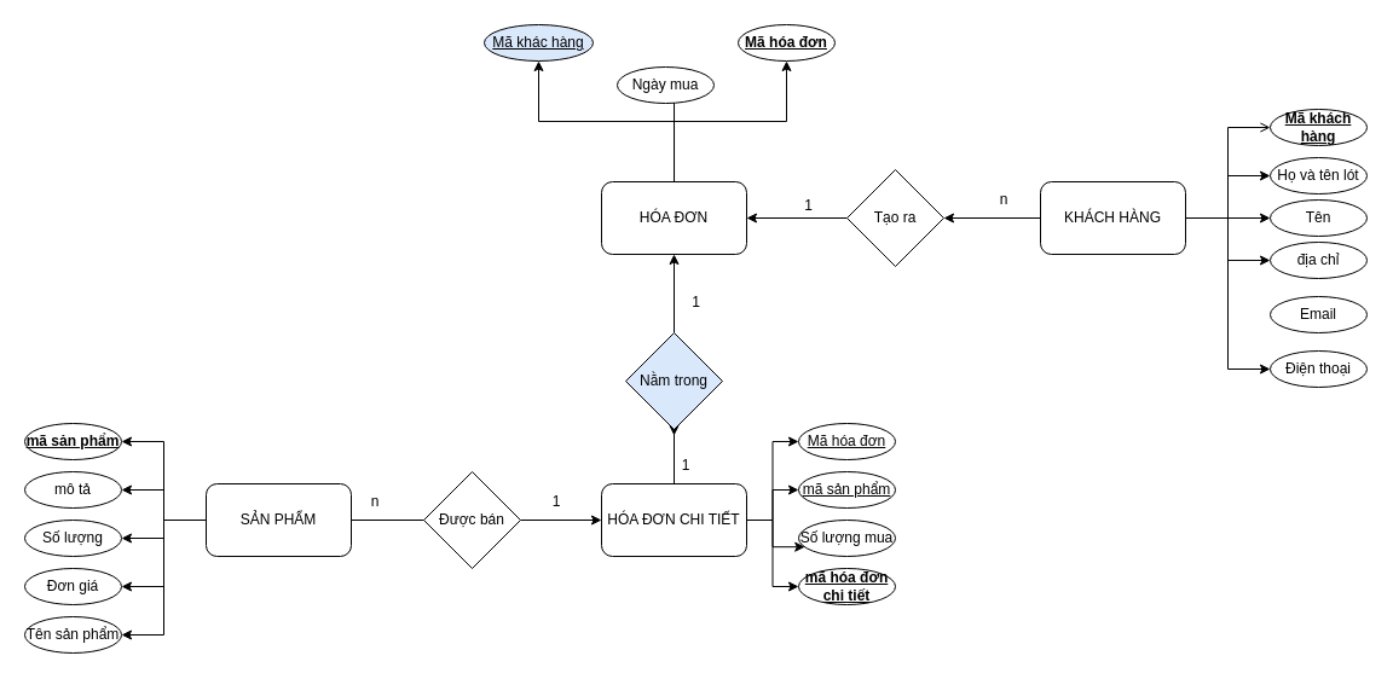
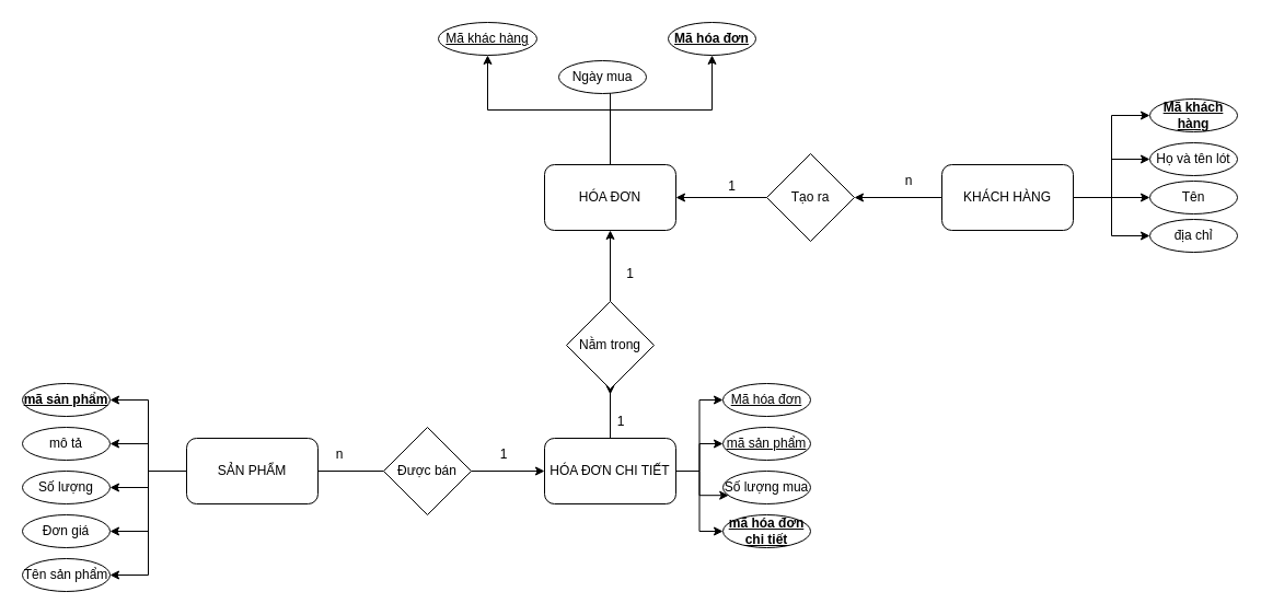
  <mxCell id="0" />
  <mxCell id="1" parent="0" />
  <mxCell id="2" style="edgeStyle=orthogonalEdgeStyle;rounded=0;orthogonalLoop=1;jettySize=auto;html=1;exitX=0;exitY=0.5;exitDx=0;exitDy=0;entryX=1;entryY=0.5;entryDx=0;entryDy=0;" edge="1" parent="1" source="8" target="26"><mxGeometry relative="1" as="geometry" /></mxCell>
  <mxCell id="3" style="edgeStyle=orthogonalEdgeStyle;rounded=0;orthogonalLoop=1;jettySize=auto;html=1;exitX=1;exitY=0.5;exitDx=0;exitDy=0;entryX=0;entryY=0.5;entryDx=0;entryDy=0;" edge="1" parent="1" source="8" target="34"><mxGeometry relative="1" as="geometry"><mxPoint x="1070" as="targetPoint" y="180" /></mxGeometry></mxCell>
  <mxCell id="4" style="edgeStyle=orthogonalEdgeStyle;rounded=0;orthogonalLoop=1;jettySize=auto;html=1;exitX=1;exitY=0.5;exitDx=0;exitDy=0;entryX=0;entryY=0.5;entryDx=0;entryDy=0;" edge="1" parent="1" source="8" target="33"><mxGeometry relative="1" as="geometry" /></mxCell>
- <mxCell id="5" style="edgeStyle=orthogonalEdgeStyle;rounded=0;orthogonalLoop=1;jettySize=auto;html=1;exitX=1;exitY=0.5;exitDx=0;exitDy=0;entryX=0;entryY=0.5;entryDx=0;entryDy=0;endArrow=open;" edge="1" parent="1" source="8" target="32"><mxGeometry relative="1" as="geometry" /></mxCell>
+ <mxCell id="5" style="edgeStyle=orthogonalEdgeStyle;rounded=0;orthogonalLoop=1;jettySize=auto;html=1;exitX=1;exitY=0.5;exitDx=0;exitDy=0;entryX=0;entryY=0.5;entryDx=0;entryDy=0;" edge="1" parent="1" source="8" target="32"><mxGeometry relative="1" as="geometry" /></mxCell>
  <mxCell id="6" style="edgeStyle=orthogonalEdgeStyle;rounded=0;orthogonalLoop=1;jettySize=auto;html=1;exitX=1;exitY=0.5;exitDx=0;exitDy=0;entryX=0;entryY=0.5;entryDx=0;entryDy=0;" edge="1" parent="1" source="8" target="35"><mxGeometry relative="1" as="geometry" /></mxCell>
- <mxCell id="7" style="edgeStyle=orthogonalEdgeStyle;rounded=0;orthogonalLoop=1;jettySize=auto;html=1;exitX=1;exitY=0.5;exitDx=0;exitDy=0;entryX=0;entryY=0.5;entryDx=0;entryDy=0;" edge="1" parent="1" source="8" target="37"><mxGeometry relative="1" as="geometry" /></mxCell>
  <mxCell id="8" value="KHÁCH HÀNG" style="rounded=1;whiteSpace=wrap;html=1;" parent="1" vertex="1"><mxGeometry x="860" y="150" width="120" height="60" as="geometry" /></mxCell>
  <mxCell id="9" style="edgeStyle=orthogonalEdgeStyle;rounded=0;orthogonalLoop=1;jettySize=auto;html=1;exitX=0;exitY=0.5;exitDx=0;exitDy=0;entryX=1;entryY=0.5;entryDx=0;entryDy=0;" parent="1" source="14" target="44" edge="1"><mxGeometry relative="1" as="geometry" /></mxCell>
  <mxCell id="10" style="edgeStyle=orthogonalEdgeStyle;rounded=0;orthogonalLoop=1;jettySize=auto;html=1;exitX=0;exitY=0.5;exitDx=0;exitDy=0;entryX=1;entryY=0.5;entryDx=0;entryDy=0;" parent="1" source="14" target="43" edge="1"><mxGeometry relative="1" as="geometry" /></mxCell>
  <mxCell id="11" style="edgeStyle=orthogonalEdgeStyle;rounded=0;orthogonalLoop=1;jettySize=auto;html=1;exitX=0;exitY=0.5;exitDx=0;exitDy=0;entryX=1;entryY=0.5;entryDx=0;entryDy=0;" parent="1" source="14" target="42" edge="1"><mxGeometry relative="1" as="geometry" /></mxCell>
  <mxCell id="12" style="edgeStyle=orthogonalEdgeStyle;rounded=0;orthogonalLoop=1;jettySize=auto;html=1;exitX=0;exitY=0.5;exitDx=0;exitDy=0;entryX=1;entryY=0.5;entryDx=0;entryDy=0;" parent="1" source="14" target="45" edge="1"><mxGeometry relative="1" as="geometry" /></mxCell>
  <mxCell id="13" style="edgeStyle=orthogonalEdgeStyle;rounded=0;orthogonalLoop=1;jettySize=auto;html=1;exitX=0;exitY=0.5;exitDx=0;exitDy=0;entryX=1;entryY=0.5;entryDx=0;entryDy=0;" parent="1" source="14" target="46" edge="1"><mxGeometry relative="1" as="geometry" /></mxCell>
  <mxCell id="14" value="SẢN PHẨM" style="rounded=1;whiteSpace=wrap;html=1;" parent="1" vertex="1"><mxGeometry x="170" y="400" width="120" height="60" as="geometry" /></mxCell>
  <mxCell id="15" style="edgeStyle=orthogonalEdgeStyle;rounded=0;orthogonalLoop=1;jettySize=auto;html=1;entryX=0.588;entryY=0.667;entryDx=0;entryDy=0;entryPerimeter=0;" edge="1" parent="1" source="18" target="40"><mxGeometry relative="1" as="geometry" /></mxCell>
  <mxCell id="16" style="edgeStyle=orthogonalEdgeStyle;rounded=0;orthogonalLoop=1;jettySize=auto;html=1;exitX=0.5;exitY=0;exitDx=0;exitDy=0;entryX=0.5;entryY=1;entryDx=0;entryDy=0;" edge="1" parent="1" source="18" target="39"><mxGeometry relative="1" as="geometry"><Array as="points"><mxPoint x="557" y="100" /><mxPoint x="650" y="100" /></Array></mxGeometry></mxCell>
  <mxCell id="17" style="edgeStyle=orthogonalEdgeStyle;rounded=0;orthogonalLoop=1;jettySize=auto;html=1;exitX=0.5;exitY=0;exitDx=0;exitDy=0;" edge="1" parent="1" source="18" target="41"><mxGeometry relative="1" as="geometry" /></mxCell>
  <mxCell id="18" value="HÓA ĐƠN" style="rounded=1;whiteSpace=wrap;html=1;" parent="1" vertex="1"><mxGeometry x="497" y="150" width="120" height="60" as="geometry" /></mxCell>
  <mxCell id="19" style="edgeStyle=orthogonalEdgeStyle;rounded=0;orthogonalLoop=1;jettySize=auto;html=1;exitX=1;exitY=0.5;exitDx=0;exitDy=0;entryX=0.065;entryY=0.74;entryDx=0;entryDy=0;entryPerimeter=0;" parent="1" source="24" target="49" edge="1"><mxGeometry relative="1" as="geometry" /></mxCell>
  <mxCell id="20" style="edgeStyle=orthogonalEdgeStyle;rounded=0;orthogonalLoop=1;jettySize=auto;html=1;exitX=1;exitY=0.5;exitDx=0;exitDy=0;entryX=0;entryY=0.5;entryDx=0;entryDy=0;" parent="1" source="24" target="48" edge="1"><mxGeometry relative="1" as="geometry" /></mxCell>
  <mxCell id="21" style="edgeStyle=orthogonalEdgeStyle;rounded=0;orthogonalLoop=1;jettySize=auto;html=1;exitX=1;exitY=0.5;exitDx=0;exitDy=0;entryX=0;entryY=0.5;entryDx=0;entryDy=0;" parent="1" source="24" target="47" edge="1"><mxGeometry relative="1" as="geometry" /></mxCell>
  <mxCell id="22" style="edgeStyle=orthogonalEdgeStyle;rounded=0;orthogonalLoop=1;jettySize=auto;html=1;exitX=1;exitY=0.5;exitDx=0;exitDy=0;entryX=0;entryY=0.5;entryDx=0;entryDy=0;" parent="1" source="24" target="50" edge="1"><mxGeometry relative="1" as="geometry" /></mxCell>
  <mxCell id="23" style="edgeStyle=orthogonalEdgeStyle;rounded=0;orthogonalLoop=1;jettySize=auto;html=1;exitX=0.5;exitY=0;exitDx=0;exitDy=0;" edge="1" parent="1" source="24"><mxGeometry relative="1" as="geometry"><mxPoint x="557" y="360" as="targetPoint" /><Array as="points"><mxPoint x="557" y="350" /><mxPoint x="557" y="350" /></Array></mxGeometry></mxCell>
  <mxCell id="24" value="HÓA ĐƠN CHI TIẾT" style="rounded=1;whiteSpace=wrap;html=1;" parent="1" vertex="1"><mxGeometry x="497" y="400" width="120" height="60" as="geometry" /></mxCell>
  <mxCell id="25" style="edgeStyle=orthogonalEdgeStyle;rounded=0;orthogonalLoop=1;jettySize=auto;html=1;exitX=0;exitY=0.5;exitDx=0;exitDy=0;entryX=1;entryY=0.5;entryDx=0;entryDy=0;" edge="1" parent="1" source="26" target="18"><mxGeometry relative="1" as="geometry" /></mxCell>
  <mxCell id="26" value="Tạo ra" style="rhombus;whiteSpace=wrap;html=1;" parent="1" vertex="1"><mxGeometry x="700" y="140" width="80" height="80" as="geometry" /></mxCell>
  <mxCell id="27" style="edgeStyle=orthogonalEdgeStyle;rounded=0;orthogonalLoop=1;jettySize=auto;html=1;exitX=0.5;exitY=0;exitDx=0;exitDy=0;entryX=0.5;entryY=1;entryDx=0;entryDy=0;" edge="1" parent="1" source="28" target="18"><mxGeometry relative="1" as="geometry" /></mxCell>
- <mxCell id="28" value="Nằm trong" style="rhombus;whiteSpace=wrap;html=1;fillColor=#dae8fc;" parent="1" vertex="1"><mxGeometry x="517" y="275" width="80" height="80" as="geometry" /></mxCell>
+ <mxCell id="28" value="Nằm trong" style="rhombus;whiteSpace=wrap;html=1;" parent="1" vertex="1"><mxGeometry x="517" y="275" width="80" height="80" as="geometry" /></mxCell>
  <mxCell id="29" value="" style="edgeStyle=orthogonalEdgeStyle;rounded=0;orthogonalLoop=1;jettySize=auto;html=1;exitX=1;exitY=0.5;exitDx=0;exitDy=0;endArrow=none;" parent="1" source="14" target="31" edge="1"><mxGeometry relative="1" as="geometry"><mxPoint x="30" y="430" as="sourcePoint" /><mxPoint x="190" y="430" as="targetPoint" /></mxGeometry></mxCell>
  <mxCell id="30" style="edgeStyle=orthogonalEdgeStyle;rounded=0;orthogonalLoop=1;jettySize=auto;html=1;exitX=1;exitY=0.5;exitDx=0;exitDy=0;entryX=0;entryY=0.5;entryDx=0;entryDy=0;" edge="1" parent="1" source="31" target="24"><mxGeometry relative="1" as="geometry"><mxPoint x="440" y="430" as="targetPoint" /></mxGeometry></mxCell>
  <mxCell id="31" value="Được bán" style="rhombus;whiteSpace=wrap;html=1;" parent="1" vertex="1"><mxGeometry x="350" y="390" width="80" height="80" as="geometry" /></mxCell>
  <mxCell id="32" value="&lt;b&gt;&lt;u&gt;Mã khách hàng&lt;/u&gt;&lt;/b&gt;" style="ellipse;whiteSpace=wrap;html=1;" parent="1" vertex="1"><mxGeometry x="1050" y="90" width="80" height="30" as="geometry" /></mxCell>
  <mxCell id="33" value="Họ và tên lót" style="ellipse;whiteSpace=wrap;html=1;" parent="1" vertex="1"><mxGeometry x="1050" y="130" width="80" height="30" as="geometry" /></mxCell>
  <mxCell id="34" value="Tên" style="ellipse;whiteSpace=wrap;html=1;" parent="1" vertex="1"><mxGeometry x="1050" y="165" width="80" height="30" as="geometry" /></mxCell>
  <mxCell id="35" value="địa chỉ" style="ellipse;whiteSpace=wrap;html=1;" parent="1" vertex="1"><mxGeometry x="1050" y="200" width="80" height="30" as="geometry" /></mxCell>
- <mxCell id="36" value="Email" style="ellipse;whiteSpace=wrap;html=1;" parent="1" vertex="1"><mxGeometry x="1050" y="245" width="80" height="30" as="geometry" /></mxCell>
- <mxCell id="37" value="Điện thoại" style="ellipse;whiteSpace=wrap;html=1;" parent="1" vertex="1"><mxGeometry x="1050" y="290" width="80" height="30" as="geometry" /></mxCell>
  <mxCell id="38" style="edgeStyle=orthogonalEdgeStyle;rounded=0;orthogonalLoop=1;jettySize=auto;html=1;exitX=0.5;exitY=1;exitDx=0;exitDy=0;" parent="1" source="34" target="34" edge="1"><mxGeometry relative="1" as="geometry" /></mxCell>
  <mxCell id="39" value="&lt;b&gt;&lt;u&gt;Mã hóa đơn&lt;/u&gt;&lt;/b&gt;" style="ellipse;whiteSpace=wrap;html=1;" parent="1" vertex="1"><mxGeometry x="610" y="20" width="80" height="30" as="geometry" /></mxCell>
  <mxCell id="40" value="Ngày mua" style="ellipse;whiteSpace=wrap;html=1;" parent="1" vertex="1"><mxGeometry x="510" y="55" width="80" height="30" as="geometry" /></mxCell>
- <mxCell id="41" value="&lt;u&gt;Mã khác hàng&lt;/u&gt;" style="ellipse;whiteSpace=wrap;html=1;fillColor=#dae8fc;" parent="1" vertex="1"><mxGeometry x="400" y="20" width="90" height="30" as="geometry" /></mxCell>
+ <mxCell id="41" value="&lt;u&gt;Mã khác hàng&lt;/u&gt;" style="ellipse;whiteSpace=wrap;html=1;" parent="1" vertex="1"><mxGeometry x="400" y="20" width="90" height="30" as="geometry" /></mxCell>
  <mxCell id="42" value="&lt;b&gt;&lt;u&gt;mã sản phẩm&lt;/u&gt;&lt;/b&gt;" style="ellipse;whiteSpace=wrap;html=1;" parent="1" vertex="1"><mxGeometry x="20" y="350" width="80" height="30" as="geometry" /></mxCell>
  <mxCell id="43" value="mô tả" style="ellipse;whiteSpace=wrap;html=1;" parent="1" vertex="1"><mxGeometry x="20" y="390" width="80" height="30" as="geometry" /></mxCell>
  <mxCell id="44" value="Số lượng" style="ellipse;whiteSpace=wrap;html=1;" parent="1" vertex="1"><mxGeometry x="20" y="430" width="80" height="30" as="geometry" /></mxCell>
  <mxCell id="45" value="Đơn giá" style="ellipse;whiteSpace=wrap;html=1;" parent="1" vertex="1"><mxGeometry x="20" y="470" width="80" height="30" as="geometry" /></mxCell>
  <mxCell id="46" value="Tên sản phẩm" style="ellipse;whiteSpace=wrap;html=1;" parent="1" vertex="1"><mxGeometry x="20" y="510" width="80" height="30" as="geometry" /></mxCell>
  <mxCell id="47" value="&lt;u&gt;Mã hóa đơn&lt;/u&gt;" style="ellipse;whiteSpace=wrap;html=1;" parent="1" vertex="1"><mxGeometry x="660" y="350" width="80" height="30" as="geometry" /></mxCell>
  <mxCell id="48" value="&lt;u&gt;mã sản phẩm&lt;/u&gt;" style="ellipse;whiteSpace=wrap;html=1;" parent="1" vertex="1"><mxGeometry x="660" y="390" width="80" height="30" as="geometry" /></mxCell>
  <mxCell id="49" value="Số lượng mua" style="ellipse;whiteSpace=wrap;html=1;" parent="1" vertex="1"><mxGeometry x="660" y="430" width="80" height="30" as="geometry" /></mxCell>
  <mxCell id="50" value="&lt;b&gt;&lt;u&gt;mã hóa đơn chi tiết&lt;/u&gt;&lt;/b&gt;" style="ellipse;whiteSpace=wrap;html=1;" parent="1" vertex="1"><mxGeometry x="660" y="470" width="80" height="30" as="geometry" /></mxCell>
  <mxCell id="51" value="n" style="text;html=1;strokeColor=none;fillColor=none;align=center;verticalAlign=middle;whiteSpace=wrap;rounded=0;" parent="1" vertex="1"><mxGeometry x="280" y="400" width="60" height="30" as="geometry" /></mxCell>
  <mxCell id="52" value="1" style="text;html=1;strokeColor=none;fillColor=none;align=center;verticalAlign=middle;whiteSpace=wrap;rounded=0;" parent="1" vertex="1"><mxGeometry x="430" y="400" width="60" height="30" as="geometry" /></mxCell>
  <mxCell id="53" value="1" style="text;html=1;strokeColor=none;fillColor=none;align=center;verticalAlign=middle;whiteSpace=wrap;rounded=0;" parent="1" vertex="1"><mxGeometry x="554" y="240" width="43" height="20" as="geometry" /></mxCell>
  <mxCell id="54" value="1" style="text;html=1;strokeColor=none;fillColor=none;align=center;verticalAlign=middle;whiteSpace=wrap;rounded=0;" parent="1" vertex="1"><mxGeometry x="537" y="370" width="60" height="30" as="geometry" /></mxCell>
  <mxCell id="55" value="1" style="text;html=1;strokeColor=none;fillColor=none;align=center;verticalAlign=middle;whiteSpace=wrap;rounded=0;" vertex="1" parent="1"><mxGeometry x="647" y="160" width="43" height="20" as="geometry" /></mxCell>
  <mxCell id="56" value="n" style="text;html=1;strokeColor=none;fillColor=none;align=center;verticalAlign=middle;whiteSpace=wrap;rounded=0;" vertex="1" parent="1"><mxGeometry x="800" y="150" width="60" height="30" as="geometry" /></mxCell>
